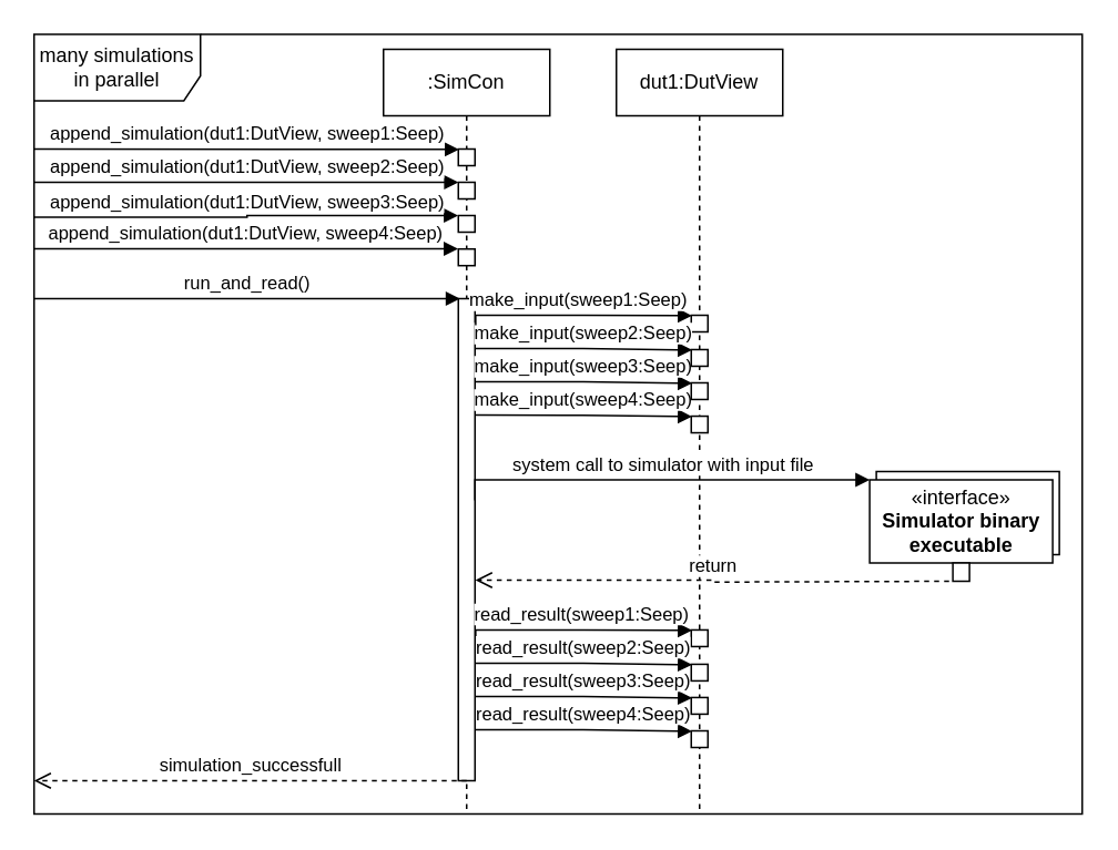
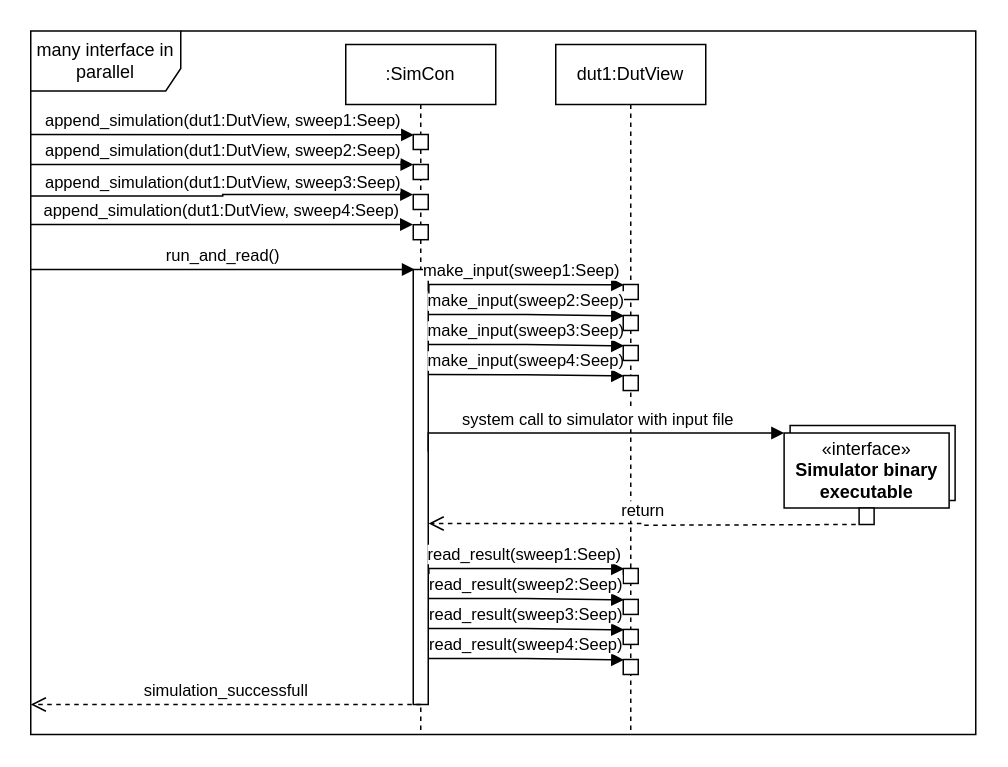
  <mxCell id="0" />
  <mxCell id="1" parent="0" />
- <mxCell id="2" value="many simulations in parallel" style="shape=umlFrame;whiteSpace=wrap;html=1;width=100;height=40;" parent="1" vertex="1"><mxGeometry x="20" y="20" width="630" height="469" as="geometry" /></mxCell>
+ <mxCell id="2" value="many interface in parallel" style="shape=umlFrame;whiteSpace=wrap;html=1;width=100;height=40;" parent="1" vertex="1"><mxGeometry x="20" y="20" width="630" height="469" as="geometry" /></mxCell>
  <mxCell id="3" value="run_and_read()" style="html=1;verticalAlign=bottom;endArrow=block;rounded=0;edgeStyle=orthogonalEdgeStyle;" parent="1" edge="1"><mxGeometry width="80" relative="1" as="geometry"><mxPoint x="20" y="179" as="sourcePoint" /><mxPoint x="276" y="179" as="targetPoint" /><Array as="points"><mxPoint x="276" y="179" /></Array></mxGeometry></mxCell>
  <mxCell id="4" value="append_simulation(dut1:DutView, sweep1:Seep)" style="html=1;verticalAlign=bottom;endArrow=block;rounded=0;edgeStyle=orthogonalEdgeStyle;entryX=0.05;entryY=0.025;entryDx=0;entryDy=0;entryPerimeter=0;" parent="1" target="9" edge="1"><mxGeometry width="80" relative="1" as="geometry"><mxPoint x="20" y="89" as="sourcePoint" /><mxPoint x="260" y="119" as="targetPoint" /><Array as="points"><mxPoint x="20" y="89" /></Array></mxGeometry></mxCell>
  <mxCell id="5" value="append_simulation(dut1:DutView, sweep2:Seep)" style="html=1;verticalAlign=bottom;endArrow=block;rounded=0;edgeStyle=orthogonalEdgeStyle;entryX=0.003;entryY=0;entryDx=0;entryDy=0;entryPerimeter=0;" parent="1" target="10" edge="1"><mxGeometry width="80" relative="1" as="geometry"><mxPoint x="20" y="109" as="sourcePoint" /><mxPoint x="180" y="109" as="targetPoint" /><Array as="points"><mxPoint x="200" y="109" /><mxPoint x="200" y="109" /></Array><mxPoint as="offset" /></mxGeometry></mxCell>
  <mxCell id="6" value="append_simulation(dut1:DutView, sweep3:Seep)" style="html=1;verticalAlign=bottom;endArrow=block;rounded=0;edgeStyle=orthogonalEdgeStyle;entryX=-0.015;entryY=0.002;entryDx=0;entryDy=0;entryPerimeter=0;" parent="1" target="11" edge="1"><mxGeometry width="80" relative="1" as="geometry"><mxPoint x="20" y="130" as="sourcePoint" /><mxPoint x="260" y="129" as="targetPoint" /><Array as="points"><mxPoint x="148" y="130" /><mxPoint x="275" y="129" /></Array><mxPoint as="offset" /></mxGeometry></mxCell>
  <mxCell id="7" value="append_simulation(dut1:DutView, sweep4:Seep)" style="html=1;verticalAlign=bottom;endArrow=block;rounded=0;edgeStyle=orthogonalEdgeStyle;entryX=-0.02;entryY=-0.017;entryDx=0;entryDy=0;entryPerimeter=0;" parent="1" target="12" edge="1"><mxGeometry width="80" relative="1" as="geometry"><mxPoint x="20" y="149.14" as="sourcePoint" /><mxPoint x="260" y="149.14" as="targetPoint" /><Array as="points"><mxPoint x="275" y="149" /></Array><mxPoint as="offset" /></mxGeometry></mxCell>
  <mxCell id="8" value=":SimCon" style="shape=umlLifeline;perimeter=lifelinePerimeter;whiteSpace=wrap;html=1;container=1;collapsible=0;recursiveResize=0;outlineConnect=0;" parent="1" vertex="1"><mxGeometry x="230" y="29" width="100" height="460" as="geometry" /></mxCell>
  <mxCell id="9" value="" style="html=1;points=[];perimeter=orthogonalPerimeter;" parent="8" vertex="1"><mxGeometry x="45" y="60" width="10" height="10" as="geometry" /></mxCell>
  <mxCell id="10" value="" style="html=1;points=[];perimeter=orthogonalPerimeter;" parent="8" vertex="1"><mxGeometry x="45" y="80" width="10" height="10" as="geometry" /></mxCell>
  <mxCell id="11" value="" style="html=1;points=[];perimeter=orthogonalPerimeter;" parent="8" vertex="1"><mxGeometry x="45" y="100" width="10" height="10" as="geometry" /></mxCell>
  <mxCell id="12" value="" style="html=1;points=[];perimeter=orthogonalPerimeter;" parent="8" vertex="1"><mxGeometry x="45" y="120.14" width="10" height="10" as="geometry" /></mxCell>
  <mxCell id="13" value="" style="html=1;points=[];perimeter=orthogonalPerimeter;" parent="8" vertex="1"><mxGeometry x="45" y="150" width="10" height="290" as="geometry" /></mxCell>
  <mxCell id="14" value="dut1:DutView" style="shape=umlLifeline;perimeter=lifelinePerimeter;whiteSpace=wrap;html=1;container=1;collapsible=0;recursiveResize=0;outlineConnect=0;" parent="1" vertex="1"><mxGeometry x="370" y="29" width="100" height="460" as="geometry" /></mxCell>
  <mxCell id="15" value="" style="html=1;points=[];perimeter=orthogonalPerimeter;" parent="14" vertex="1"><mxGeometry x="45" y="160" width="10" height="10" as="geometry" /></mxCell>
  <mxCell id="16" value="" style="html=1;points=[];perimeter=orthogonalPerimeter;" parent="14" vertex="1"><mxGeometry x="45" y="220.7" width="10" height="10" as="geometry" /></mxCell>
  <mxCell id="17" value="make_input(sweep4:Seep)" style="html=1;verticalAlign=bottom;endArrow=block;rounded=0;edgeStyle=orthogonalEdgeStyle;entryX=0.05;entryY=0.025;entryDx=0;entryDy=0;entryPerimeter=0;exitX=1.044;exitY=0.055;exitDx=0;exitDy=0;exitPerimeter=0;" parent="14" target="16" edge="1"><mxGeometry width="80" relative="1" as="geometry"><mxPoint x="-84.56" y="220.05" as="sourcePoint" /><mxPoint x="30" y="250.7" as="targetPoint" /><Array as="points"><mxPoint x="-20" y="219.7" /><mxPoint x="46" y="220.7" /></Array></mxGeometry></mxCell>
  <mxCell id="18" value="make_input(sweep3:Seep)" style="html=1;verticalAlign=bottom;endArrow=block;rounded=0;edgeStyle=orthogonalEdgeStyle;entryX=0.05;entryY=0.025;entryDx=0;entryDy=0;entryPerimeter=0;exitX=1.044;exitY=0.055;exitDx=0;exitDy=0;exitPerimeter=0;" parent="14" target="19" edge="1"><mxGeometry width="80" relative="1" as="geometry"><mxPoint x="-84.56" y="200.0" as="sourcePoint" /><mxPoint x="30" y="230.65" as="targetPoint" /><Array as="points"><mxPoint x="-20" y="199.65" /><mxPoint x="46" y="200.65" /></Array></mxGeometry></mxCell>
  <mxCell id="19" value="" style="html=1;points=[];perimeter=orthogonalPerimeter;" parent="14" vertex="1"><mxGeometry x="45" y="200.65" width="10" height="10" as="geometry" /></mxCell>
  <mxCell id="20" value="make_input(sweep2:Seep)" style="html=1;verticalAlign=bottom;endArrow=block;rounded=0;edgeStyle=orthogonalEdgeStyle;entryX=0.05;entryY=0.025;entryDx=0;entryDy=0;entryPerimeter=0;exitX=1.044;exitY=0.055;exitDx=0;exitDy=0;exitPerimeter=0;" parent="14" target="21" edge="1"><mxGeometry width="80" relative="1" as="geometry"><mxPoint x="-84.56" y="180.0" as="sourcePoint" /><mxPoint x="30" y="210.65" as="targetPoint" /><Array as="points"><mxPoint x="-20" y="179.65" /><mxPoint x="46" y="180.65" /></Array></mxGeometry></mxCell>
  <mxCell id="21" value="" style="html=1;points=[];perimeter=orthogonalPerimeter;" parent="14" vertex="1"><mxGeometry x="45" y="180.65" width="10" height="10" as="geometry" /></mxCell>
  <mxCell id="22" value="" style="html=1;points=[];perimeter=orthogonalPerimeter;" parent="14" vertex="1"><mxGeometry x="45" y="349.3" width="10" height="10" as="geometry" /></mxCell>
  <mxCell id="23" value="" style="html=1;points=[];perimeter=orthogonalPerimeter;" parent="14" vertex="1"><mxGeometry x="45" y="410" width="10" height="10" as="geometry" /></mxCell>
  <mxCell id="24" value="read_result(sweep4:Seep)" style="html=1;verticalAlign=bottom;endArrow=block;rounded=0;edgeStyle=orthogonalEdgeStyle;entryX=0.05;entryY=0.025;entryDx=0;entryDy=0;entryPerimeter=0;exitX=1.044;exitY=0.055;exitDx=0;exitDy=0;exitPerimeter=0;" parent="14" target="23" edge="1"><mxGeometry width="80" relative="1" as="geometry"><mxPoint x="-84.56" y="409.35" as="sourcePoint" /><mxPoint x="-330" y="420" as="targetPoint" /><Array as="points"><mxPoint x="-20" y="409" /><mxPoint x="46" y="410" /></Array></mxGeometry></mxCell>
  <mxCell id="25" value="read_result(sweep3:Seep)" style="html=1;verticalAlign=bottom;endArrow=block;rounded=0;edgeStyle=orthogonalEdgeStyle;entryX=0.05;entryY=0.025;entryDx=0;entryDy=0;entryPerimeter=0;exitX=1.044;exitY=0.055;exitDx=0;exitDy=0;exitPerimeter=0;" parent="14" target="26" edge="1"><mxGeometry width="80" relative="1" as="geometry"><mxPoint x="-84.56" y="389.3" as="sourcePoint" /><mxPoint x="-330" y="399.95" as="targetPoint" /><Array as="points"><mxPoint x="-20" y="388.95" /><mxPoint x="46" y="389.95" /></Array></mxGeometry></mxCell>
  <mxCell id="26" value="" style="html=1;points=[];perimeter=orthogonalPerimeter;" parent="14" vertex="1"><mxGeometry x="45" y="389.95" width="10" height="10" as="geometry" /></mxCell>
  <mxCell id="27" value="read_result(sweep2:Seep)" style="html=1;verticalAlign=bottom;endArrow=block;rounded=0;edgeStyle=orthogonalEdgeStyle;entryX=0.05;entryY=0.025;entryDx=0;entryDy=0;entryPerimeter=0;exitX=1.044;exitY=0.055;exitDx=0;exitDy=0;exitPerimeter=0;" parent="14" target="28" edge="1"><mxGeometry width="80" relative="1" as="geometry"><mxPoint x="-84.56" y="369.3" as="sourcePoint" /><mxPoint x="-330" y="379.95" as="targetPoint" /><Array as="points"><mxPoint x="-20" y="368.95" /><mxPoint x="46" y="369.95" /></Array></mxGeometry></mxCell>
  <mxCell id="28" value="" style="html=1;points=[];perimeter=orthogonalPerimeter;" parent="14" vertex="1"><mxGeometry x="45" y="369.95" width="10" height="10" as="geometry" /></mxCell>
  <mxCell id="29" value="read_result(sweep1:Seep)" style="html=1;verticalAlign=bottom;endArrow=block;rounded=0;edgeStyle=orthogonalEdgeStyle;entryX=0.05;entryY=0.025;entryDx=0;entryDy=0;entryPerimeter=0;exitX=1.044;exitY=0.055;exitDx=0;exitDy=0;exitPerimeter=0;" parent="14" target="22" edge="1"><mxGeometry width="80" relative="1" as="geometry"><mxPoint x="-84.56" y="353.05" as="sourcePoint" /><mxPoint x="30" y="379.3" as="targetPoint" /><Array as="points"><mxPoint x="-85" y="349.3" /><mxPoint x="-20" y="349.3" /></Array></mxGeometry></mxCell>
  <mxCell id="30" value="make_input(sweep1:Seep)" style="html=1;verticalAlign=bottom;endArrow=block;rounded=0;edgeStyle=orthogonalEdgeStyle;entryX=0.05;entryY=0.025;entryDx=0;entryDy=0;entryPerimeter=0;exitX=1.044;exitY=0.055;exitDx=0;exitDy=0;exitPerimeter=0;" parent="1" source="13" target="15" edge="1"><mxGeometry width="80" relative="1" as="geometry"><mxPoint x="270" y="189" as="sourcePoint" /><mxPoint x="400" y="219" as="targetPoint" /><Array as="points"><mxPoint x="285" y="189" /><mxPoint x="350" y="189" /></Array></mxGeometry></mxCell>
  <mxCell id="31" value="«interface»&lt;br&gt;&lt;b&gt;Simulator binary&lt;br&gt;executable&lt;br&gt;&lt;/b&gt;" style="html=1;" parent="1" vertex="1"><mxGeometry x="526.24" y="283" width="110" height="50" as="geometry" /></mxCell>
  <mxCell id="32" value="«interface»&lt;br&gt;&lt;b&gt;Simulator binary&lt;br&gt;executable&lt;br&gt;&lt;/b&gt;" style="html=1;" parent="1" vertex="1"><mxGeometry x="522.24" y="288" width="110" height="50" as="geometry" /></mxCell>
  <mxCell id="33" value="system call to simulator with input file" style="html=1;verticalAlign=bottom;endArrow=block;rounded=0;edgeStyle=orthogonalEdgeStyle;exitX=0.976;exitY=0.596;exitDx=0;exitDy=0;exitPerimeter=0;entryX=0;entryY=0;entryDx=0;entryDy=0;" parent="1" target="32" edge="1"><mxGeometry width="80" relative="1" as="geometry"><mxPoint x="285" y="300.32" as="sourcePoint" /><mxPoint x="370.24" y="299" as="targetPoint" /><Array as="points"><mxPoint x="285.24" y="288" /></Array></mxGeometry></mxCell>
  <mxCell id="34" value="" style="html=1;points=[];perimeter=orthogonalPerimeter;" parent="1" vertex="1"><mxGeometry x="572.24" y="338" width="10" height="11" as="geometry" /></mxCell>
  <mxCell id="35" value="return" style="html=1;verticalAlign=bottom;endArrow=open;dashed=1;endSize=8;rounded=0;edgeStyle=orthogonalEdgeStyle;entryX=1.025;entryY=0.584;entryDx=0;entryDy=0;entryPerimeter=0;" parent="1" target="13" edge="1"><mxGeometry relative="1" as="geometry"><mxPoint x="570" y="349" as="sourcePoint" /><mxPoint x="290" y="349" as="targetPoint" /></mxGeometry></mxCell>
  <mxCell id="36" value="simulation_successfull" style="html=1;verticalAlign=bottom;endArrow=open;dashed=1;endSize=8;rounded=0;edgeStyle=orthogonalEdgeStyle;" parent="1" edge="1"><mxGeometry relative="1" as="geometry"><mxPoint x="280" y="469" as="sourcePoint" /><mxPoint x="20" y="469" as="targetPoint" /></mxGeometry></mxCell>
